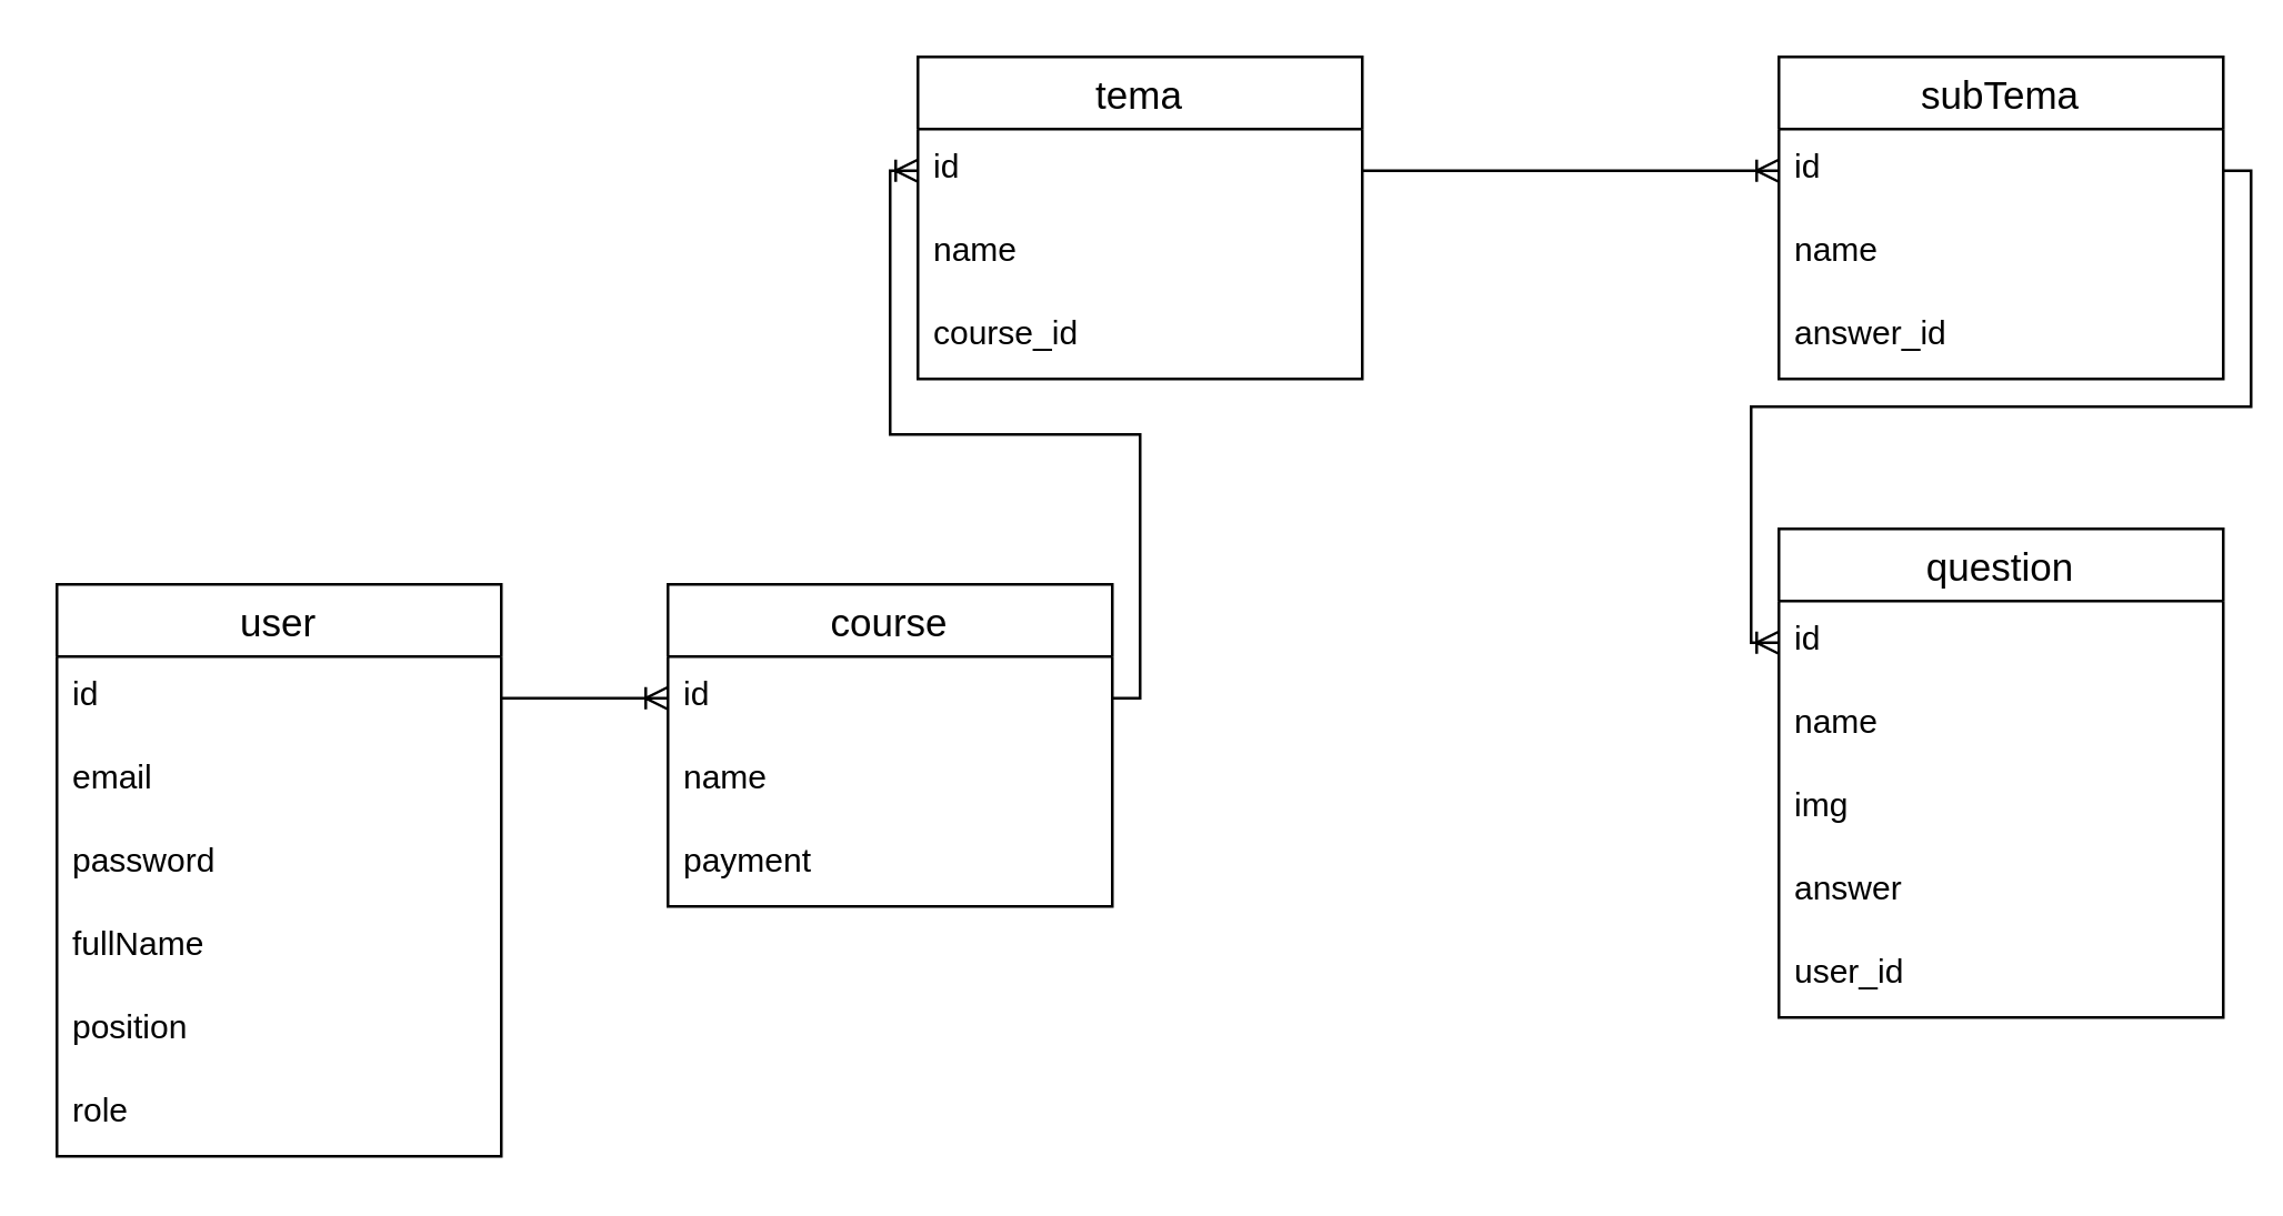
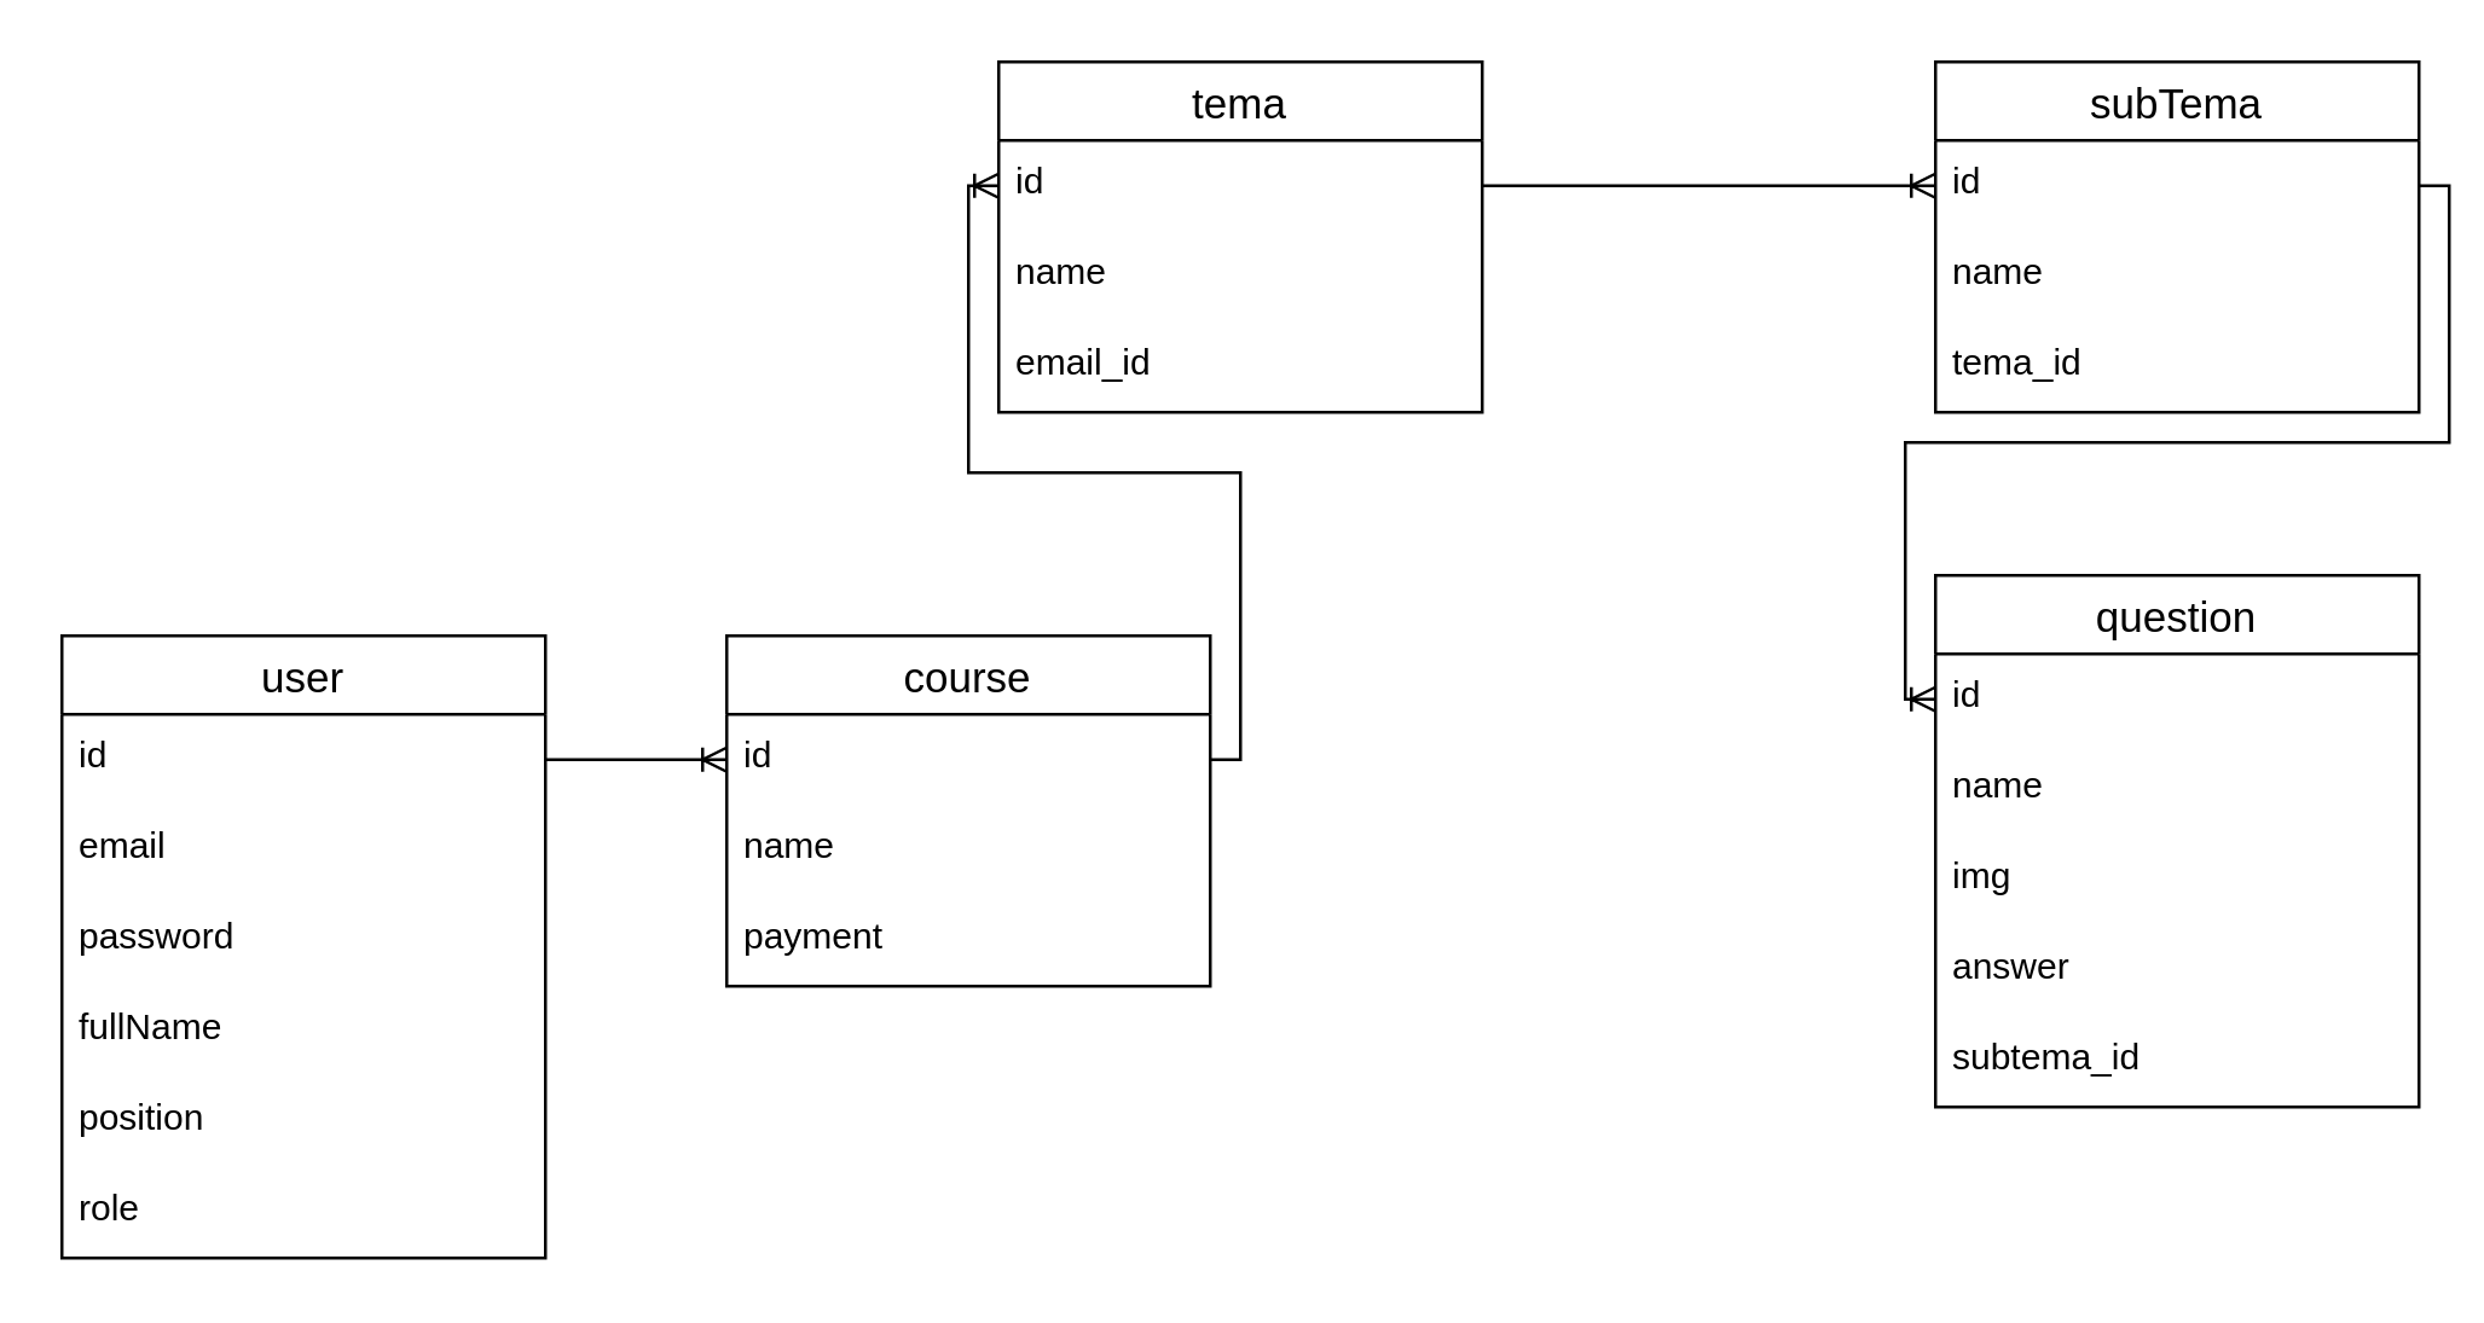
  <mxCell id="0" />
  <mxCell id="1" parent="0" />
  <mxCell id="2" value="user" style="swimlane;fontStyle=0;childLayout=stackLayout;horizontal=1;startSize=26;horizontalStack=0;resizeParent=1;resizeParentMax=0;resizeLast=0;collapsible=1;marginBottom=0;align=center;fontSize=14;" vertex="1" parent="1"><mxGeometry x="20" y="210" width="160" height="206" as="geometry" /></mxCell>
  <mxCell id="3" value="id" style="text;strokeColor=none;fillColor=none;spacingLeft=4;spacingRight=4;overflow=hidden;rotatable=0;points=[[0,0.5],[1,0.5]];portConstraint=eastwest;fontSize=12;whiteSpace=wrap;html=1;" vertex="1" parent="2"><mxGeometry y="26" width="160" height="30" as="geometry" /></mxCell>
  <mxCell id="4" value="email" style="text;strokeColor=none;fillColor=none;spacingLeft=4;spacingRight=4;overflow=hidden;rotatable=0;points=[[0,0.5],[1,0.5]];portConstraint=eastwest;fontSize=12;whiteSpace=wrap;html=1;" vertex="1" parent="2"><mxGeometry y="56" width="160" height="30" as="geometry" /></mxCell>
  <mxCell id="5" value="password" style="text;strokeColor=none;fillColor=none;spacingLeft=4;spacingRight=4;overflow=hidden;rotatable=0;points=[[0,0.5],[1,0.5]];portConstraint=eastwest;fontSize=12;whiteSpace=wrap;html=1;" vertex="1" parent="2"><mxGeometry y="86" width="160" height="30" as="geometry" /></mxCell>
  <mxCell id="6" value="fullName" style="text;strokeColor=none;fillColor=none;spacingLeft=4;spacingRight=4;overflow=hidden;rotatable=0;points=[[0,0.5],[1,0.5]];portConstraint=eastwest;fontSize=12;whiteSpace=wrap;html=1;" vertex="1" parent="2"><mxGeometry y="116" width="160" height="30" as="geometry" /></mxCell>
  <mxCell id="7" value="position" style="text;strokeColor=none;fillColor=none;spacingLeft=4;spacingRight=4;overflow=hidden;rotatable=0;points=[[0,0.5],[1,0.5]];portConstraint=eastwest;fontSize=12;whiteSpace=wrap;html=1;" vertex="1" parent="2"><mxGeometry y="146" width="160" height="30" as="geometry" /></mxCell>
  <mxCell id="8" value="role" style="text;strokeColor=none;fillColor=none;spacingLeft=4;spacingRight=4;overflow=hidden;rotatable=0;points=[[0,0.5],[1,0.5]];portConstraint=eastwest;fontSize=12;whiteSpace=wrap;html=1;" vertex="1" parent="2"><mxGeometry y="176" width="160" height="30" as="geometry" /></mxCell>
  <mxCell id="9" value="course" style="swimlane;fontStyle=0;childLayout=stackLayout;horizontal=1;startSize=26;horizontalStack=0;resizeParent=1;resizeParentMax=0;resizeLast=0;collapsible=1;marginBottom=0;align=center;fontSize=14;" vertex="1" parent="1"><mxGeometry x="240" y="210" width="160" height="116" as="geometry" /></mxCell>
  <mxCell id="10" value="id" style="text;strokeColor=none;fillColor=none;spacingLeft=4;spacingRight=4;overflow=hidden;rotatable=0;points=[[0,0.5],[1,0.5]];portConstraint=eastwest;fontSize=12;whiteSpace=wrap;html=1;" vertex="1" parent="9"><mxGeometry y="26" width="160" height="30" as="geometry" /></mxCell>
  <mxCell id="11" value="name" style="text;strokeColor=none;fillColor=none;spacingLeft=4;spacingRight=4;overflow=hidden;rotatable=0;points=[[0,0.5],[1,0.5]];portConstraint=eastwest;fontSize=12;whiteSpace=wrap;html=1;" vertex="1" parent="9"><mxGeometry y="56" width="160" height="30" as="geometry" /></mxCell>
  <mxCell id="12" value="payment" style="text;strokeColor=none;fillColor=none;spacingLeft=4;spacingRight=4;overflow=hidden;rotatable=0;points=[[0,0.5],[1,0.5]];portConstraint=eastwest;fontSize=12;whiteSpace=wrap;html=1;" vertex="1" parent="9"><mxGeometry y="86" width="160" height="30" as="geometry" /></mxCell>
  <mxCell id="13" value="tema" style="swimlane;fontStyle=0;childLayout=stackLayout;horizontal=1;startSize=26;horizontalStack=0;resizeParent=1;resizeParentMax=0;resizeLast=0;collapsible=1;marginBottom=0;align=center;fontSize=14;" vertex="1" parent="1"><mxGeometry x="330" y="20" width="160" height="116" as="geometry" /></mxCell>
  <mxCell id="14" value="id" style="text;strokeColor=none;fillColor=none;spacingLeft=4;spacingRight=4;overflow=hidden;rotatable=0;points=[[0,0.5],[1,0.5]];portConstraint=eastwest;fontSize=12;whiteSpace=wrap;html=1;" vertex="1" parent="13"><mxGeometry y="26" width="160" height="30" as="geometry" /></mxCell>
  <mxCell id="15" value="name" style="text;strokeColor=none;fillColor=none;spacingLeft=4;spacingRight=4;overflow=hidden;rotatable=0;points=[[0,0.5],[1,0.5]];portConstraint=eastwest;fontSize=12;whiteSpace=wrap;html=1;" vertex="1" parent="13"><mxGeometry y="56" width="160" height="30" as="geometry" /></mxCell>
- <mxCell id="16" value="course_id" style="text;strokeColor=none;fillColor=none;spacingLeft=4;spacingRight=4;overflow=hidden;rotatable=0;points=[[0,0.5],[1,0.5]];portConstraint=eastwest;fontSize=12;whiteSpace=wrap;html=1;" vertex="1" parent="13"><mxGeometry y="86" width="160" height="30" as="geometry" /></mxCell>
+ <mxCell id="16" value="email_id" style="text;strokeColor=none;fillColor=none;spacingLeft=4;spacingRight=4;overflow=hidden;rotatable=0;points=[[0,0.5],[1,0.5]];portConstraint=eastwest;fontSize=12;whiteSpace=wrap;html=1;" vertex="1" parent="13"><mxGeometry y="86" width="160" height="30" as="geometry" /></mxCell>
  <mxCell id="17" value="subTema" style="swimlane;fontStyle=0;childLayout=stackLayout;horizontal=1;startSize=26;horizontalStack=0;resizeParent=1;resizeParentMax=0;resizeLast=0;collapsible=1;marginBottom=0;align=center;fontSize=14;" vertex="1" parent="1"><mxGeometry x="640" y="20" width="160" height="116" as="geometry" /></mxCell>
  <mxCell id="18" value="id" style="text;strokeColor=none;fillColor=none;spacingLeft=4;spacingRight=4;overflow=hidden;rotatable=0;points=[[0,0.5],[1,0.5]];portConstraint=eastwest;fontSize=12;whiteSpace=wrap;html=1;" vertex="1" parent="17"><mxGeometry y="26" width="160" height="30" as="geometry" /></mxCell>
  <mxCell id="19" value="name" style="text;strokeColor=none;fillColor=none;spacingLeft=4;spacingRight=4;overflow=hidden;rotatable=0;points=[[0,0.5],[1,0.5]];portConstraint=eastwest;fontSize=12;whiteSpace=wrap;html=1;" vertex="1" parent="17"><mxGeometry y="56" width="160" height="30" as="geometry" /></mxCell>
- <mxCell id="20" value="answer_id" style="text;strokeColor=none;fillColor=none;spacingLeft=4;spacingRight=4;overflow=hidden;rotatable=0;points=[[0,0.5],[1,0.5]];portConstraint=eastwest;fontSize=12;whiteSpace=wrap;html=1;" vertex="1" parent="17"><mxGeometry y="86" width="160" height="30" as="geometry" /></mxCell>
+ <mxCell id="20" value="tema_id" style="text;strokeColor=none;fillColor=none;spacingLeft=4;spacingRight=4;overflow=hidden;rotatable=0;points=[[0,0.5],[1,0.5]];portConstraint=eastwest;fontSize=12;whiteSpace=wrap;html=1;" vertex="1" parent="17"><mxGeometry y="86" width="160" height="30" as="geometry" /></mxCell>
  <mxCell id="21" value="question" style="swimlane;fontStyle=0;childLayout=stackLayout;horizontal=1;startSize=26;horizontalStack=0;resizeParent=1;resizeParentMax=0;resizeLast=0;collapsible=1;marginBottom=0;align=center;fontSize=14;" vertex="1" parent="1"><mxGeometry x="640" y="190" width="160" height="176" as="geometry" /></mxCell>
  <mxCell id="22" value="id" style="text;strokeColor=none;fillColor=none;spacingLeft=4;spacingRight=4;overflow=hidden;rotatable=0;points=[[0,0.5],[1,0.5]];portConstraint=eastwest;fontSize=12;whiteSpace=wrap;html=1;" vertex="1" parent="21"><mxGeometry y="26" width="160" height="30" as="geometry" /></mxCell>
  <mxCell id="23" value="name" style="text;strokeColor=none;fillColor=none;spacingLeft=4;spacingRight=4;overflow=hidden;rotatable=0;points=[[0,0.5],[1,0.5]];portConstraint=eastwest;fontSize=12;whiteSpace=wrap;html=1;" vertex="1" parent="21"><mxGeometry y="56" width="160" height="30" as="geometry" /></mxCell>
  <mxCell id="24" value="img" style="text;strokeColor=none;fillColor=none;spacingLeft=4;spacingRight=4;overflow=hidden;rotatable=0;points=[[0,0.5],[1,0.5]];portConstraint=eastwest;fontSize=12;whiteSpace=wrap;html=1;" vertex="1" parent="21"><mxGeometry y="86" width="160" height="30" as="geometry" /></mxCell>
  <mxCell id="25" value="answer" style="text;strokeColor=none;fillColor=none;spacingLeft=4;spacingRight=4;overflow=hidden;rotatable=0;points=[[0,0.5],[1,0.5]];portConstraint=eastwest;fontSize=12;whiteSpace=wrap;html=1;" vertex="1" parent="21"><mxGeometry y="116" width="160" height="30" as="geometry" /></mxCell>
- <mxCell id="26" value="user_id" style="text;strokeColor=none;fillColor=none;spacingLeft=4;spacingRight=4;overflow=hidden;rotatable=0;points=[[0,0.5],[1,0.5]];portConstraint=eastwest;fontSize=12;whiteSpace=wrap;html=1;" vertex="1" parent="21"><mxGeometry y="146" width="160" height="30" as="geometry" /></mxCell>
+ <mxCell id="26" value="subtema_id" style="text;strokeColor=none;fillColor=none;spacingLeft=4;spacingRight=4;overflow=hidden;rotatable=0;points=[[0,0.5],[1,0.5]];portConstraint=eastwest;fontSize=12;whiteSpace=wrap;html=1;" vertex="1" parent="21"><mxGeometry y="146" width="160" height="30" as="geometry" /></mxCell>
  <mxCell id="27" value="" style="edgeStyle=entityRelationEdgeStyle;fontSize=12;html=1;endArrow=ERoneToMany;rounded=0;entryX=0;entryY=0.5;entryDx=0;entryDy=0;exitX=1;exitY=0.5;exitDx=0;exitDy=0;" edge="1" parent="1" source="3" target="10"><mxGeometry width="100" height="100" relative="1" as="geometry"><mxPoint x="170" y="360" as="sourcePoint" /><mxPoint x="270" y="260" as="targetPoint" /></mxGeometry></mxCell>
  <mxCell id="28" value="" style="edgeStyle=orthogonalEdgeStyle;fontSize=12;html=1;endArrow=ERoneToMany;rounded=0;exitX=1;exitY=0.5;exitDx=0;exitDy=0;entryX=0;entryY=0.5;entryDx=0;entryDy=0;" edge="1" parent="1" source="10" target="14"><mxGeometry width="100" height="100" relative="1" as="geometry"><mxPoint x="424" y="266" as="sourcePoint" /><mxPoint x="340" y="40" as="targetPoint" /></mxGeometry></mxCell>
  <mxCell id="29" value="" style="edgeStyle=entityRelationEdgeStyle;fontSize=12;html=1;endArrow=ERoneToMany;rounded=0;entryX=0;entryY=0.5;entryDx=0;entryDy=0;" edge="1" parent="1" source="14" target="18"><mxGeometry width="100" height="100" relative="1" as="geometry"><mxPoint x="164.579" y="181" as="sourcePoint" /><mxPoint x="202.579" y="71" as="targetPoint" /></mxGeometry></mxCell>
  <mxCell id="30" value="" style="edgeStyle=orthogonalEdgeStyle;fontSize=12;html=1;endArrow=ERoneToMany;rounded=0;exitX=1;exitY=0.5;exitDx=0;exitDy=0;entryX=0;entryY=0.5;entryDx=0;entryDy=0;" edge="1" parent="1" source="18" target="22"><mxGeometry width="100" height="100" relative="1" as="geometry"><mxPoint x="510" y="240" as="sourcePoint" /><mxPoint x="610" y="140" as="targetPoint" /></mxGeometry></mxCell>
